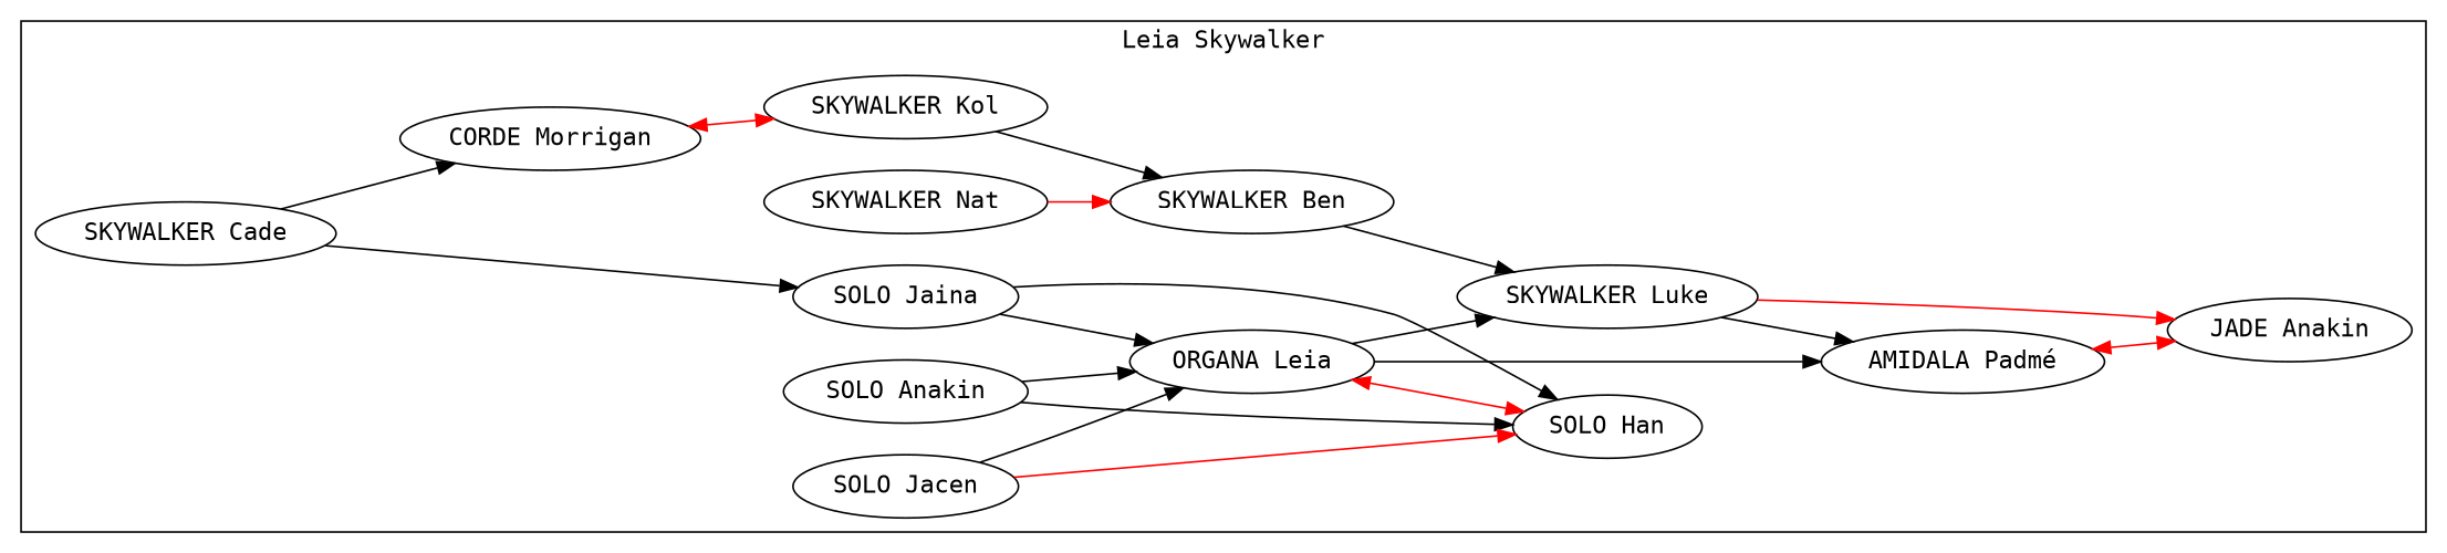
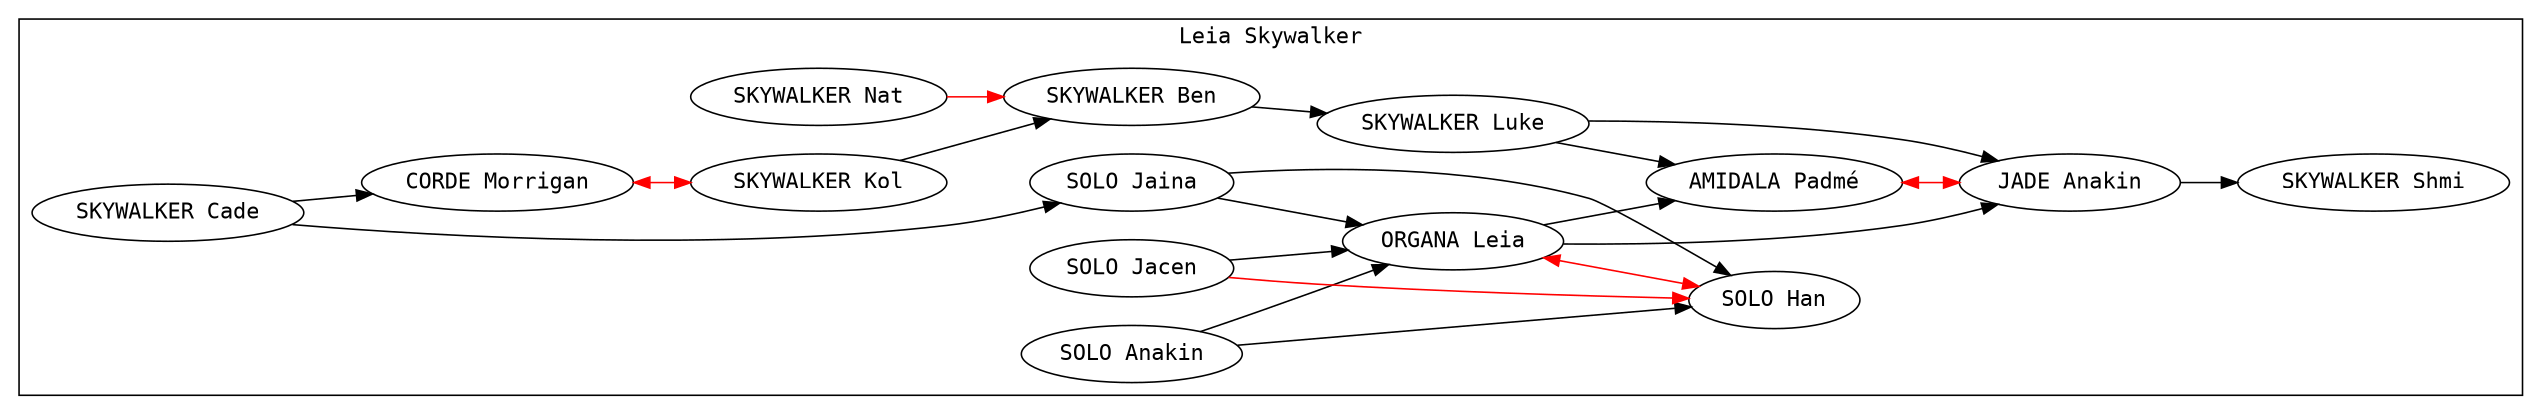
  digraph {
    fontname="DejaVu Sans Mono"
    rankdir=LR
    node [fontname="DejaVu Sans Mono"]
    edge [fontname="DejaVu Sans Mono"]
    "AMIDALA Padmé"
    n2 [label="JADE Anakin"]
+   "SKYWALKER Shmi"
    "SKYWALKER Cade"
    "CORDE Morrigan"
    "SKYWALKER Kol"
    "SKYWALKER Ben"
    "ORGANA Leia"
    "SOLO Han"
    "SKYWALKER Luke"
    "SKYWALKER Nat"
    "SOLO Anakin"
    "SOLO Jacen"
    "SOLO Jaina"
    subgraph cluster_1 {
      label="Leia Skywalker"
      "AMIDALA Padmé"
      n2
+     "SKYWALKER Shmi"
      "SKYWALKER Cade"
      "CORDE Morrigan"
      "SKYWALKER Kol"
      "SKYWALKER Ben"
      "ORGANA Leia"
      "SOLO Han"
      "SKYWALKER Luke"
      "SKYWALKER Nat"
      "SOLO Anakin"
      "SOLO Jacen"
      "SOLO Jaina"
    }
    "AMIDALA Padmé" -> n2 [color=red dir=both]
+   n2 -> "SKYWALKER Shmi"
    "SKYWALKER Cade" -> "CORDE Morrigan"
    "SKYWALKER Cade" -> "SOLO Jaina"
    "CORDE Morrigan" -> "SKYWALKER Kol" [color=red dir=both]
    "SKYWALKER Kol" -> "SKYWALKER Ben"
    "SKYWALKER Ben" -> "SKYWALKER Luke"
    "ORGANA Leia" -> "AMIDALA Padmé"
-   "ORGANA Leia" -> "SKYWALKER Luke"
+   "ORGANA Leia" -> n2
    "ORGANA Leia" -> "SOLO Han" [color=red dir=both]
    "SKYWALKER Luke" -> "AMIDALA Padmé"
-   "SKYWALKER Luke" -> n2 [color=red]
+   "SKYWALKER Luke" -> n2
    "SKYWALKER Nat" -> "SKYWALKER Ben" [color=red]
    "SOLO Anakin" -> "ORGANA Leia"
    "SOLO Anakin" -> "SOLO Han"
    "SOLO Jacen" -> "ORGANA Leia"
    "SOLO Jacen" -> "SOLO Han" [color=red]
    "SOLO Jaina" -> "ORGANA Leia"
    "SOLO Jaina" -> "SOLO Han"
  }
